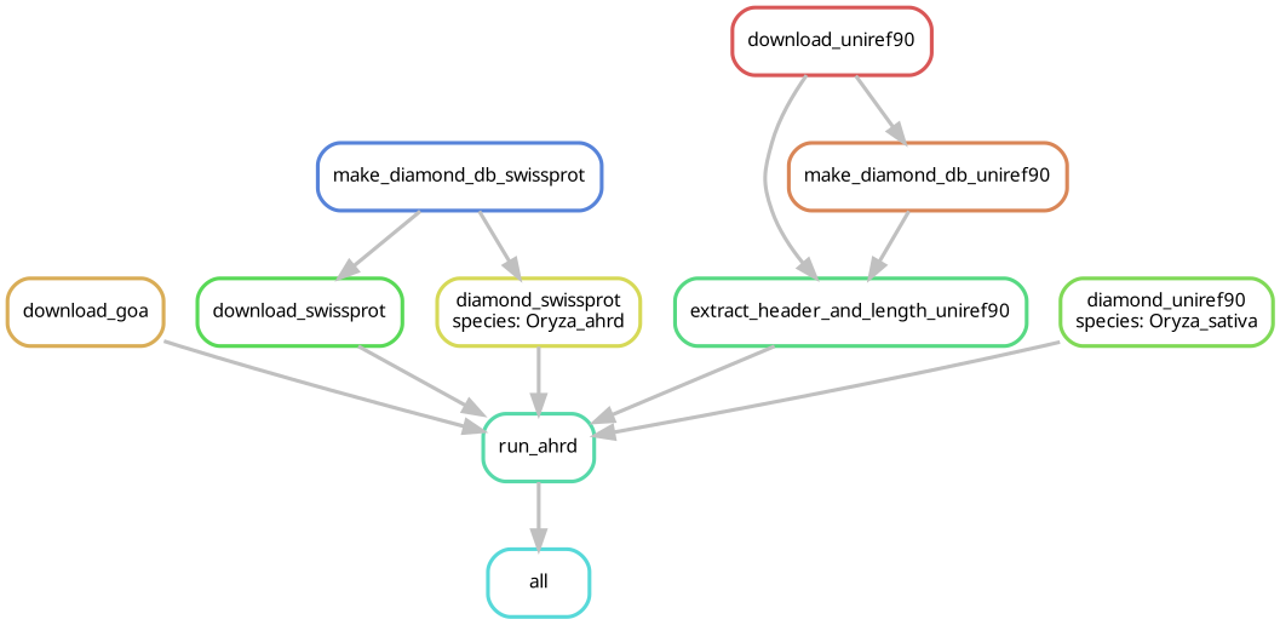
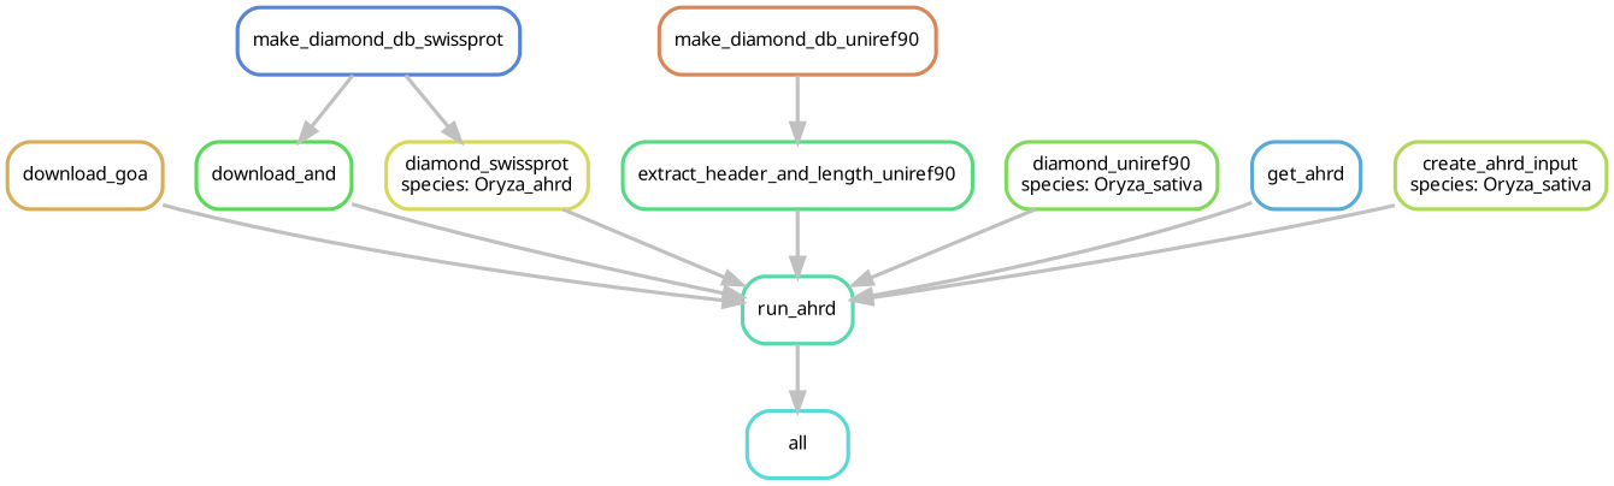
  digraph {
    bgcolor=white
    fontname="Noto Sans"
    node [fontname="Noto Sans" fontsize=10 penwidth=2 shape=box style=rounded]
    edge [color=grey fontname="Noto Sans" penwidth=2]
    n1 [color="0.50 0.6 0.85" label=all]
    n2 [color="0.44 0.6 0.85" label=run_ahrd]
    n3 [color="0.11 0.6 0.85" label=download_goa]
-   n4 [color="0.33 0.6 0.85" label=download_swissprot]
+   n4 [color="0.33 0.6 0.85" label=download_and]
    n5 [color="0.61 0.6 0.85" label=make_diamond_db_swissprot]
    n6 [color="0.17 0.6 0.85" label="diamond_swissprot\nspecies: Oryza_ahrd"]
    n7 [color="0.39 0.6 0.85" label=extract_header_and_length_uniref90]
-   n8 [color="0.00 0.6 0.85" label=download_uniref90]
    n9 [color="0.06 0.6 0.85" label=make_diamond_db_uniref90]
    n10 [color="0.28 0.6 0.85" label="diamond_uniref90\nspecies: Oryza_sativa"]
+   n11 [color="0.56 0.6 0.85" label=get_ahrd]
+   n12 [color="0.22 0.6 0.85" label="create_ahrd_input\nspecies: Oryza_sativa"]
    n2 -> n1
    n3 -> n2
    n4 -> n2
    n5 -> n4
    n5 -> n6
    n6 -> n2
    n7 -> n2
-   n8 -> n7
-   n8 -> n9
    n9 -> n7
    n10 -> n2
+   n11 -> n2
+   n12 -> n2
  }
